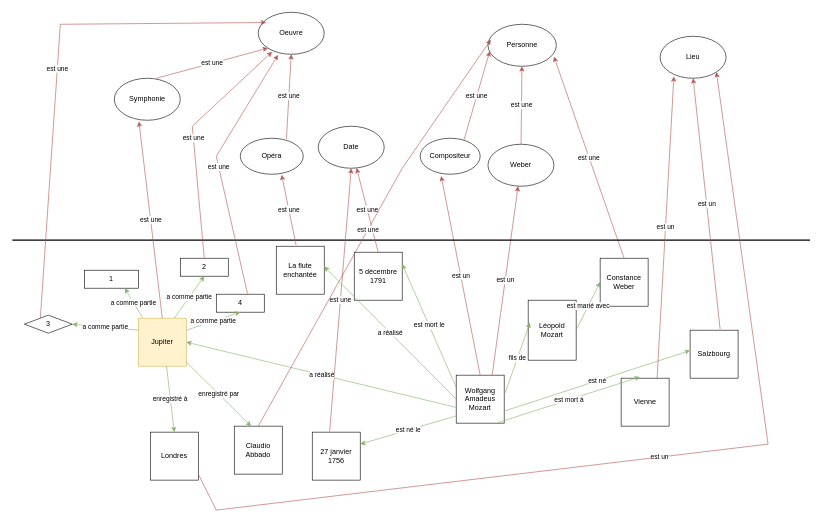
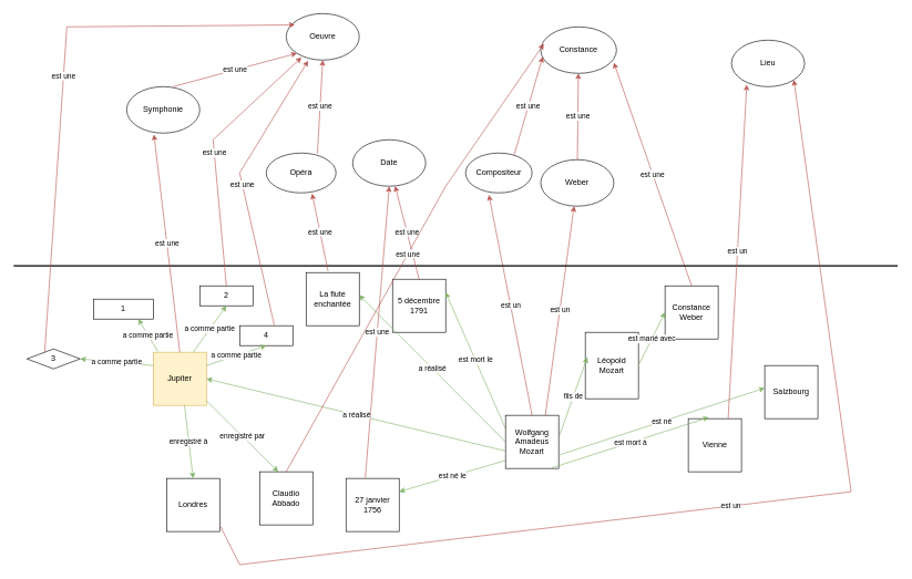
  <mxCell id="0" />
  <mxCell id="1" parent="0" />
- <mxCell id="2" value="Personne" style="ellipse;whiteSpace=wrap;html=1;" parent="1" vertex="1"><mxGeometry x="813" y="40" width="114" height="70" as="geometry" /></mxCell>
+ <mxCell id="2" value="Constance" style="ellipse;whiteSpace=wrap;html=1;" parent="1" vertex="1"><mxGeometry x="813" y="40" width="114" height="70" as="geometry" /></mxCell>
  <mxCell id="3" value="Compositeur" style="ellipse;whiteSpace=wrap;html=1;" parent="1" vertex="1"><mxGeometry x="700" y="230" width="100" height="60" as="geometry" /></mxCell>
  <mxCell id="4" value="Weber" style="ellipse;whiteSpace=wrap;html=1;" parent="1" vertex="1"><mxGeometry x="813" y="240" width="110" height="70" as="geometry" /></mxCell>
  <mxCell id="5" value="est une" style="endArrow=classic;html=1;rounded=0;fillColor=#f8cecc;strokeColor=#b85450;exitX=0.73;exitY=0.05;exitDx=0;exitDy=0;exitPerimeter=0;entryX=0.026;entryY=0.643;entryDx=0;entryDy=0;entryPerimeter=0;" parent="1" source="3" target="2" edge="1"><mxGeometry width="50" height="50" relative="1" as="geometry"><mxPoint x="680" y="290" as="sourcePoint" /><mxPoint x="730" y="240" as="targetPoint" /><Array as="points" /></mxGeometry></mxCell>
  <mxCell id="6" value="est une" style="endArrow=classic;html=1;rounded=0;fillColor=#f8cecc;strokeColor=#b85450;" parent="1" source="4" target="2" edge="1"><mxGeometry width="50" height="50" relative="1" as="geometry"><mxPoint x="830" y="290" as="sourcePoint" /><mxPoint x="880" y="240" as="targetPoint" /></mxGeometry></mxCell>
  <mxCell id="7" value="Wolfgang Amadeus Mozart" style="whiteSpace=wrap;html=1;aspect=fixed;" parent="1" vertex="1"><mxGeometry x="760" y="625" width="80" height="80" as="geometry" /></mxCell>
  <mxCell id="8" value="est un" style="endArrow=classic;html=1;rounded=0;exitX=0.5;exitY=0;exitDx=0;exitDy=0;fillColor=#f8cecc;strokeColor=#b85450;entryX=0.35;entryY=1.05;entryDx=0;entryDy=0;entryPerimeter=0;" parent="1" source="7" target="3" edge="1"><mxGeometry width="50" height="50" relative="1" as="geometry"><mxPoint x="585" y="400" as="sourcePoint" /><mxPoint x="640" y="350" as="targetPoint" /></mxGeometry></mxCell>
  <mxCell id="9" value="Léopold Mozart" style="whiteSpace=wrap;html=1;aspect=fixed;" parent="1" vertex="1"><mxGeometry x="880" y="500" width="80" height="100" as="geometry" /></mxCell>
  <mxCell id="10" value="fils de " style="endArrow=classic;html=1;rounded=0;entryX=0.038;entryY=0.375;entryDx=0;entryDy=0;entryPerimeter=0;exitX=1.013;exitY=0.388;exitDx=0;exitDy=0;exitPerimeter=0;fillColor=#d5e8d4;strokeColor=#82b366;" parent="1" source="7" target="9" edge="1"><mxGeometry width="50" height="50" relative="1" as="geometry"><mxPoint x="750" y="430" as="sourcePoint" /><mxPoint x="800" y="380" as="targetPoint" /></mxGeometry></mxCell>
  <mxCell id="11" value="est un " style="endArrow=classic;html=1;rounded=0;exitX=0.75;exitY=0;exitDx=0;exitDy=0;fillColor=#f8cecc;strokeColor=#b85450;" parent="1" source="7" target="4" edge="1"><mxGeometry width="50" height="50" relative="1" as="geometry"><mxPoint x="680" y="410" as="sourcePoint" /><mxPoint x="730" y="360" as="targetPoint" /></mxGeometry></mxCell>
  <mxCell id="12" value="Constance Weber" style="whiteSpace=wrap;html=1;aspect=fixed;" parent="1" vertex="1"><mxGeometry x="1000" y="430" width="80" height="80" as="geometry" /></mxCell>
  <mxCell id="13" value="est une" style="endArrow=classic;html=1;rounded=0;entryX=0.965;entryY=0.771;entryDx=0;entryDy=0;entryPerimeter=0;exitX=0.5;exitY=0;exitDx=0;exitDy=0;fillColor=#f8cecc;strokeColor=#b85450;" parent="1" source="12" target="2" edge="1"><mxGeometry width="50" height="50" relative="1" as="geometry"><mxPoint x="990" y="340" as="sourcePoint" /><mxPoint x="1040" y="290" as="targetPoint" /></mxGeometry></mxCell>
  <mxCell id="14" value="est marié avec" style="endArrow=classic;html=1;rounded=0;exitX=1;exitY=0.5;exitDx=0;exitDy=0;entryX=0;entryY=0.5;entryDx=0;entryDy=0;fillColor=#d5e8d4;strokeColor=#82b366;" parent="1" source="9" target="12" edge="1"><mxGeometry width="50" height="50" relative="1" as="geometry"><mxPoint x="850" y="460" as="sourcePoint" /><mxPoint x="900" y="410" as="targetPoint" /></mxGeometry></mxCell>
  <mxCell id="15" value="" style="endArrow=none;html=1;rounded=0;strokeWidth=2;" parent="1" edge="1"><mxGeometry width="50" height="50" relative="1" as="geometry"><mxPoint x="20" y="400" as="sourcePoint" /><mxPoint x="1350" y="400" as="targetPoint" /></mxGeometry></mxCell>
  <mxCell id="16" value="Lieu" style="ellipse;whiteSpace=wrap;html=1;" parent="1" vertex="1"><mxGeometry x="1100" y="60" width="110" height="70" as="geometry" /></mxCell>
  <mxCell id="17" value="Oeuvre" style="ellipse;whiteSpace=wrap;html=1;" parent="1" vertex="1"><mxGeometry x="430" y="20" width="110" height="70" as="geometry" /></mxCell>
  <mxCell id="18" value="La flute enchantée" style="whiteSpace=wrap;html=1;aspect=fixed;" parent="1" vertex="1"><mxGeometry x="460" y="410" width="80" height="80" as="geometry" /></mxCell>
  <mxCell id="19" value="Jupiter" style="whiteSpace=wrap;html=1;aspect=fixed;fillColor=#fff2cc;strokeColor=#d6b656;" parent="1" vertex="1"><mxGeometry x="230" y="530" width="80" height="80" as="geometry" /></mxCell>
  <mxCell id="20" value="est une" style="endArrow=classic;html=1;rounded=0;entryX=0.657;entryY=1.017;entryDx=0;entryDy=0;entryPerimeter=0;exitX=0.413;exitY=-0.025;exitDx=0;exitDy=0;exitPerimeter=0;fillColor=#f8cecc;strokeColor=#b85450;" parent="1" source="18" target="39" edge="1"><mxGeometry width="50" height="50" relative="1" as="geometry"><mxPoint x="470" y="330" as="sourcePoint" /><mxPoint x="520" y="280" as="targetPoint" /></mxGeometry></mxCell>
  <mxCell id="21" value="est une" style="endArrow=classic;html=1;rounded=0;entryX=0.373;entryY=1.029;entryDx=0;entryDy=0;exitX=0.5;exitY=0;exitDx=0;exitDy=0;fillColor=#f8cecc;strokeColor=#b85450;entryPerimeter=0;" parent="1" source="19" target="38" edge="1"><mxGeometry width="50" height="50" relative="1" as="geometry"><mxPoint x="550" y="340" as="sourcePoint" /><mxPoint x="600" y="290" as="targetPoint" /></mxGeometry></mxCell>
  <mxCell id="22" value="Salzbourg" style="whiteSpace=wrap;html=1;aspect=fixed;" parent="1" vertex="1"><mxGeometry x="1150" y="550" width="80" height="80" as="geometry" /></mxCell>
  <mxCell id="23" value="Vienne" style="whiteSpace=wrap;html=1;aspect=fixed;" parent="1" vertex="1"><mxGeometry x="1035" y="630" width="80" height="80" as="geometry" /></mxCell>
  <mxCell id="24" value="Date" style="ellipse;whiteSpace=wrap;html=1;" parent="1" vertex="1"><mxGeometry x="530" y="210" width="110" height="70" as="geometry" /></mxCell>
  <mxCell id="25" value="27 janvier 1756" style="whiteSpace=wrap;html=1;aspect=fixed;" parent="1" vertex="1"><mxGeometry x="520" y="720" width="80" height="80" as="geometry" /></mxCell>
  <mxCell id="26" value="est né le" style="endArrow=classic;html=1;rounded=0;exitX=0;exitY=0.85;exitDx=0;exitDy=0;exitPerimeter=0;entryX=1;entryY=0.25;entryDx=0;entryDy=0;fillColor=#d5e8d4;strokeColor=#82b366;" parent="1" source="7" target="25" edge="1"><mxGeometry width="50" height="50" relative="1" as="geometry"><mxPoint x="590" y="600" as="sourcePoint" /><mxPoint x="640" y="550" as="targetPoint" /></mxGeometry></mxCell>
  <mxCell id="27" value="5 décembre 1791" style="whiteSpace=wrap;html=1;aspect=fixed;" parent="1" vertex="1"><mxGeometry x="590" y="420" width="80" height="80" as="geometry" /></mxCell>
  <mxCell id="28" value="est mort le" style="endArrow=classic;html=1;rounded=0;exitX=0;exitY=0.25;exitDx=0;exitDy=0;entryX=1;entryY=0.25;entryDx=0;entryDy=0;fillColor=#d5e8d4;strokeColor=#82b366;" parent="1" source="7" target="27" edge="1"><mxGeometry width="50" height="50" relative="1" as="geometry"><mxPoint x="640" y="590" as="sourcePoint" /><mxPoint x="690" y="540" as="targetPoint" /></mxGeometry></mxCell>
  <mxCell id="29" value="est une" style="endArrow=classic;html=1;rounded=0;entryX=0.5;entryY=1;entryDx=0;entryDy=0;exitX=0.363;exitY=-0.012;exitDx=0;exitDy=0;exitPerimeter=0;fillColor=#f8cecc;strokeColor=#b85450;" parent="1" source="25" target="24" edge="1"><mxGeometry width="50" height="50" relative="1" as="geometry"><mxPoint x="650" y="240" as="sourcePoint" /><mxPoint x="700" y="190" as="targetPoint" /></mxGeometry></mxCell>
  <mxCell id="30" value="est une" style="endArrow=classic;html=1;rounded=0;exitX=0.5;exitY=0;exitDx=0;exitDy=0;fillColor=#f8cecc;strokeColor=#b85450;" parent="1" source="27" target="24" edge="1"><mxGeometry width="50" height="50" relative="1" as="geometry"><mxPoint x="680" y="240" as="sourcePoint" /><mxPoint x="730" y="190" as="targetPoint" /></mxGeometry></mxCell>
  <mxCell id="31" value="Claudio Abbado" style="whiteSpace=wrap;html=1;aspect=fixed;" parent="1" vertex="1"><mxGeometry x="390" y="710" width="80" height="80" as="geometry" /></mxCell>
  <mxCell id="32" value="est né" style="endArrow=classic;html=1;rounded=0;exitX=1;exitY=0.75;exitDx=0;exitDy=0;entryX=0;entryY=0.425;entryDx=0;entryDy=0;entryPerimeter=0;fillColor=#d5e8d4;strokeColor=#82b366;" parent="1" source="7" target="22" edge="1"><mxGeometry width="50" height="50" relative="1" as="geometry"><mxPoint x="980" y="650" as="sourcePoint" /><mxPoint x="1030" y="600" as="targetPoint" /></mxGeometry></mxCell>
  <mxCell id="33" value="est mort à" style="endArrow=classic;html=1;rounded=0;exitX=0.875;exitY=0.988;exitDx=0;exitDy=0;exitPerimeter=0;entryX=0.388;entryY=-0.025;entryDx=0;entryDy=0;entryPerimeter=0;fillColor=#d5e8d4;strokeColor=#82b366;" parent="1" source="7" target="23" edge="1"><mxGeometry width="50" height="50" relative="1" as="geometry"><mxPoint x="920" y="680" as="sourcePoint" /><mxPoint x="970" y="630" as="targetPoint" /></mxGeometry></mxCell>
- <mxCell id="34" value="est un" style="endArrow=classic;html=1;rounded=0;entryX=0.5;entryY=1;entryDx=0;entryDy=0;exitX=0.625;exitY=-0.025;exitDx=0;exitDy=0;fillColor=#f8cecc;strokeColor=#b85450;exitPerimeter=0;" parent="1" source="22" target="16" edge="1"><mxGeometry width="50" height="50" relative="1" as="geometry"><mxPoint x="1140" y="340" as="sourcePoint" /><mxPoint x="1190" y="290" as="targetPoint" /></mxGeometry></mxCell>
  <mxCell id="35" value="est un" style="endArrow=classic;html=1;rounded=0;exitX=0.75;exitY=0;exitDx=0;exitDy=0;entryX=0.209;entryY=0.957;entryDx=0;entryDy=0;entryPerimeter=0;fillColor=#f8cecc;strokeColor=#b85450;" parent="1" source="23" target="16" edge="1"><mxGeometry width="50" height="50" relative="1" as="geometry"><mxPoint x="1120" y="700" as="sourcePoint" /><mxPoint x="1170" y="650" as="targetPoint" /></mxGeometry></mxCell>
  <mxCell id="36" value="a réalisé" style="endArrow=classic;html=1;rounded=0;entryX=1;entryY=0.5;entryDx=0;entryDy=0;exitX=0.013;exitY=0.675;exitDx=0;exitDy=0;fillColor=#d5e8d4;strokeColor=#82b366;exitPerimeter=0;" parent="1" source="7" target="19" edge="1"><mxGeometry width="50" height="50" relative="1" as="geometry"><mxPoint x="600" y="690" as="sourcePoint" /><mxPoint x="650" y="640" as="targetPoint" /></mxGeometry></mxCell>
  <mxCell id="37" value="a réalisé" style="endArrow=classic;html=1;rounded=0;entryX=1;entryY=0.425;entryDx=0;entryDy=0;entryPerimeter=0;exitX=0;exitY=0.5;exitDx=0;exitDy=0;fillColor=#d5e8d4;strokeColor=#82b366;" parent="1" source="7" target="18" edge="1"><mxGeometry width="50" height="50" relative="1" as="geometry"><mxPoint x="350" y="630" as="sourcePoint" /><mxPoint x="400" y="580" as="targetPoint" /></mxGeometry></mxCell>
  <mxCell id="38" value="Symphonie" style="ellipse;whiteSpace=wrap;html=1;" parent="1" vertex="1"><mxGeometry x="190" y="130" width="110" height="70" as="geometry" /></mxCell>
  <mxCell id="39" value="Opéra" style="ellipse;whiteSpace=wrap;html=1;" parent="1" vertex="1"><mxGeometry x="400" y="230" width="105" height="60" as="geometry" /></mxCell>
  <mxCell id="40" value="est une" style="endArrow=classic;html=1;rounded=0;entryX=0;entryY=1;entryDx=0;entryDy=0;exitX=0.636;exitY=0;exitDx=0;exitDy=0;exitPerimeter=0;fillColor=#f8cecc;strokeColor=#b85450;" parent="1" source="38" target="17" edge="1"><mxGeometry width="50" height="50" relative="1" as="geometry"><mxPoint x="350" y="180" as="sourcePoint" /><mxPoint x="400" y="130" as="targetPoint" /></mxGeometry></mxCell>
  <mxCell id="41" value="est une" style="endArrow=classic;html=1;rounded=0;entryX=0.5;entryY=1;entryDx=0;entryDy=0;exitX=0.733;exitY=0.017;exitDx=0;exitDy=0;exitPerimeter=0;fillColor=#f8cecc;strokeColor=#b85450;" parent="1" source="39" target="17" edge="1"><mxGeometry width="50" height="50" relative="1" as="geometry"><mxPoint x="380" y="200" as="sourcePoint" /><mxPoint x="430" y="150" as="targetPoint" /></mxGeometry></mxCell>
  <mxCell id="42" value="Londres" style="whiteSpace=wrap;html=1;aspect=fixed;" parent="1" vertex="1"><mxGeometry x="250" y="720" width="80" height="80" as="geometry" /></mxCell>
  <mxCell id="43" value="enregistré à" style="endArrow=classic;html=1;rounded=0;entryX=0.5;entryY=0;entryDx=0;entryDy=0;exitX=0.588;exitY=1;exitDx=0;exitDy=0;exitPerimeter=0;fillColor=#d5e8d4;strokeColor=#82b366;" parent="1" source="19" target="42" edge="1"><mxGeometry width="50" height="50" relative="1" as="geometry"><mxPoint x="160" y="680" as="sourcePoint" /><mxPoint x="210" y="630" as="targetPoint" /></mxGeometry></mxCell>
  <mxCell id="44" value="enregistré par" style="endArrow=classic;html=1;rounded=0;exitX=1;exitY=0.913;exitDx=0;exitDy=0;exitPerimeter=0;entryX=0.35;entryY=0;entryDx=0;entryDy=0;entryPerimeter=0;fillColor=#d5e8d4;strokeColor=#82b366;" parent="1" source="19" target="31" edge="1"><mxGeometry width="50" height="50" relative="1" as="geometry"><mxPoint x="350" y="640" as="sourcePoint" /><mxPoint x="400" y="590" as="targetPoint" /></mxGeometry></mxCell>
  <mxCell id="45" value="est un" style="endArrow=classic;html=1;rounded=0;exitX=1.013;exitY=0.9;exitDx=0;exitDy=0;exitPerimeter=0;entryX=1;entryY=1;entryDx=0;entryDy=0;fillColor=#f8cecc;strokeColor=#b85450;" parent="1" source="42" target="16" edge="1"><mxGeometry width="50" height="50" relative="1" as="geometry"><mxPoint x="390" y="800" as="sourcePoint" /><mxPoint x="1300" y="730" as="targetPoint" /><Array as="points"><mxPoint y="850" x="360" /><mxPoint x="1280" y="740" /></Array></mxGeometry></mxCell>
  <mxCell id="46" value="2" style="rounded=0;whiteSpace=wrap;html=1;" parent="1" vertex="1"><mxGeometry x="300" y="430" width="80" height="30" as="geometry" /></mxCell>
  <mxCell id="47" value="4" style="rounded=0;whiteSpace=wrap;html=1;" parent="1" vertex="1"><mxGeometry y="490" width="80" height="30" as="geometry" x="360" /></mxCell>
  <mxCell id="48" value="3" style="rhombus;whiteSpace=wrap;html=1;" parent="1" vertex="1"><mxGeometry x="40" y="525" width="80" height="30" as="geometry" /></mxCell>
  <mxCell id="49" value="1" style="rounded=0;whiteSpace=wrap;html=1;" parent="1" vertex="1"><mxGeometry x="140" y="450" width="90" height="30" as="geometry" /></mxCell>
  <mxCell id="50" value="a comme partie" style="endArrow=classic;html=1;rounded=0;entryX=0.75;entryY=1;entryDx=0;entryDy=0;exitX=0.088;exitY=-0.012;exitDx=0;exitDy=0;exitPerimeter=0;fillColor=#d5e8d4;strokeColor=#82b366;" parent="1" source="19" target="49" edge="1"><mxGeometry width="50" height="50" relative="1" as="geometry"><mxPoint x="170" y="540" as="sourcePoint" /><mxPoint x="220" y="490" as="targetPoint" /></mxGeometry></mxCell>
  <mxCell id="51" value="a comme partie" style="endArrow=classic;html=1;rounded=0;entryX=1;entryY=0.5;entryDx=0;entryDy=0;exitX=0;exitY=0.25;exitDx=0;exitDy=0;fillColor=#d5e8d4;strokeColor=#82b366;" parent="1" source="19" target="48" edge="1"><mxGeometry width="50" height="50" relative="1" as="geometry"><mxPoint x="130" y="540" as="sourcePoint" /><mxPoint x="180" y="490" as="targetPoint" /></mxGeometry></mxCell>
  <mxCell id="52" value="a comme partie" style="endArrow=classic;html=1;rounded=0;entryX=0.5;entryY=1;entryDx=0;entryDy=0;exitX=0.75;exitY=0;exitDx=0;exitDy=0;fillColor=#d5e8d4;strokeColor=#82b366;" parent="1" source="19" target="46" edge="1"><mxGeometry width="50" height="50" relative="1" as="geometry"><mxPoint x="300" y="510" as="sourcePoint" /><mxPoint x="350" y="460" as="targetPoint" /></mxGeometry></mxCell>
  <mxCell id="53" value="a comme partie" style="endArrow=classic;html=1;rounded=0;entryX=0.5;entryY=1;entryDx=0;entryDy=0;exitX=1;exitY=0.25;exitDx=0;exitDy=0;fillColor=#d5e8d4;strokeColor=#82b366;" parent="1" source="19" target="47" edge="1"><mxGeometry width="50" height="50" relative="1" as="geometry"><mxPoint x="340" y="590" as="sourcePoint" /><mxPoint x="390" y="540" as="targetPoint" /></mxGeometry></mxCell>
  <mxCell id="54" value="est une" style="endArrow=classic;html=1;rounded=0;exitX=0.25;exitY=0;exitDx=0;exitDy=0;entryX=0.118;entryY=0.243;entryDx=0;entryDy=0;entryPerimeter=0;fillColor=#f8cecc;strokeColor=#b85450;" parent="1" source="48" target="17" edge="1"><mxGeometry width="50" height="50" relative="1" as="geometry"><mxPoint x="70" y="430" as="sourcePoint" /><mxPoint x="120" y="380" as="targetPoint" /><Array as="points"><mxPoint x="100" y="40" /></Array></mxGeometry></mxCell>
  <mxCell id="55" value="est une" style="endArrow=classic;html=1;rounded=0;entryX=0.209;entryY=0.943;entryDx=0;entryDy=0;entryPerimeter=0;exitX=0.5;exitY=0;exitDx=0;exitDy=0;fillColor=#f8cecc;strokeColor=#b85450;" parent="1" source="46" target="17" edge="1"><mxGeometry width="50" height="50" relative="1" as="geometry"><mxPoint x="310" y="280" as="sourcePoint" /><mxPoint y="230" as="targetPoint" x="360" /><Array as="points"><mxPoint x="320" y="210" /></Array></mxGeometry></mxCell>
  <mxCell id="56" value="est une" style="endArrow=classic;html=1;rounded=0;entryX=0.3;entryY=1.014;entryDx=0;entryDy=0;entryPerimeter=0;exitX=0.65;exitY=-0.033;exitDx=0;exitDy=0;exitPerimeter=0;fillColor=#f8cecc;strokeColor=#b85450;" parent="1" source="47" target="17" edge="1"><mxGeometry width="50" height="50" relative="1" as="geometry"><mxPoint x="350" y="250" as="sourcePoint" /><mxPoint x="400" y="200" as="targetPoint" /><Array as="points"><mxPoint y="260" x="360" /></Array></mxGeometry></mxCell>
  <mxCell id="57" value="est une" style="endArrow=classic;html=1;rounded=0;exitX=0.5;exitY=0;exitDx=0;exitDy=0;entryX=0.042;entryY=0.366;entryDx=0;entryDy=0;entryPerimeter=0;fillColor=#f8cecc;strokeColor=#b85450;" parent="1" source="31" target="2" edge="1"><mxGeometry width="50" height="50" relative="1" as="geometry"><mxPoint x="440" y="600" as="sourcePoint" /><mxPoint x="490" y="550" as="targetPoint" /><Array as="points"><mxPoint x="670" y="280" /></Array></mxGeometry></mxCell>
